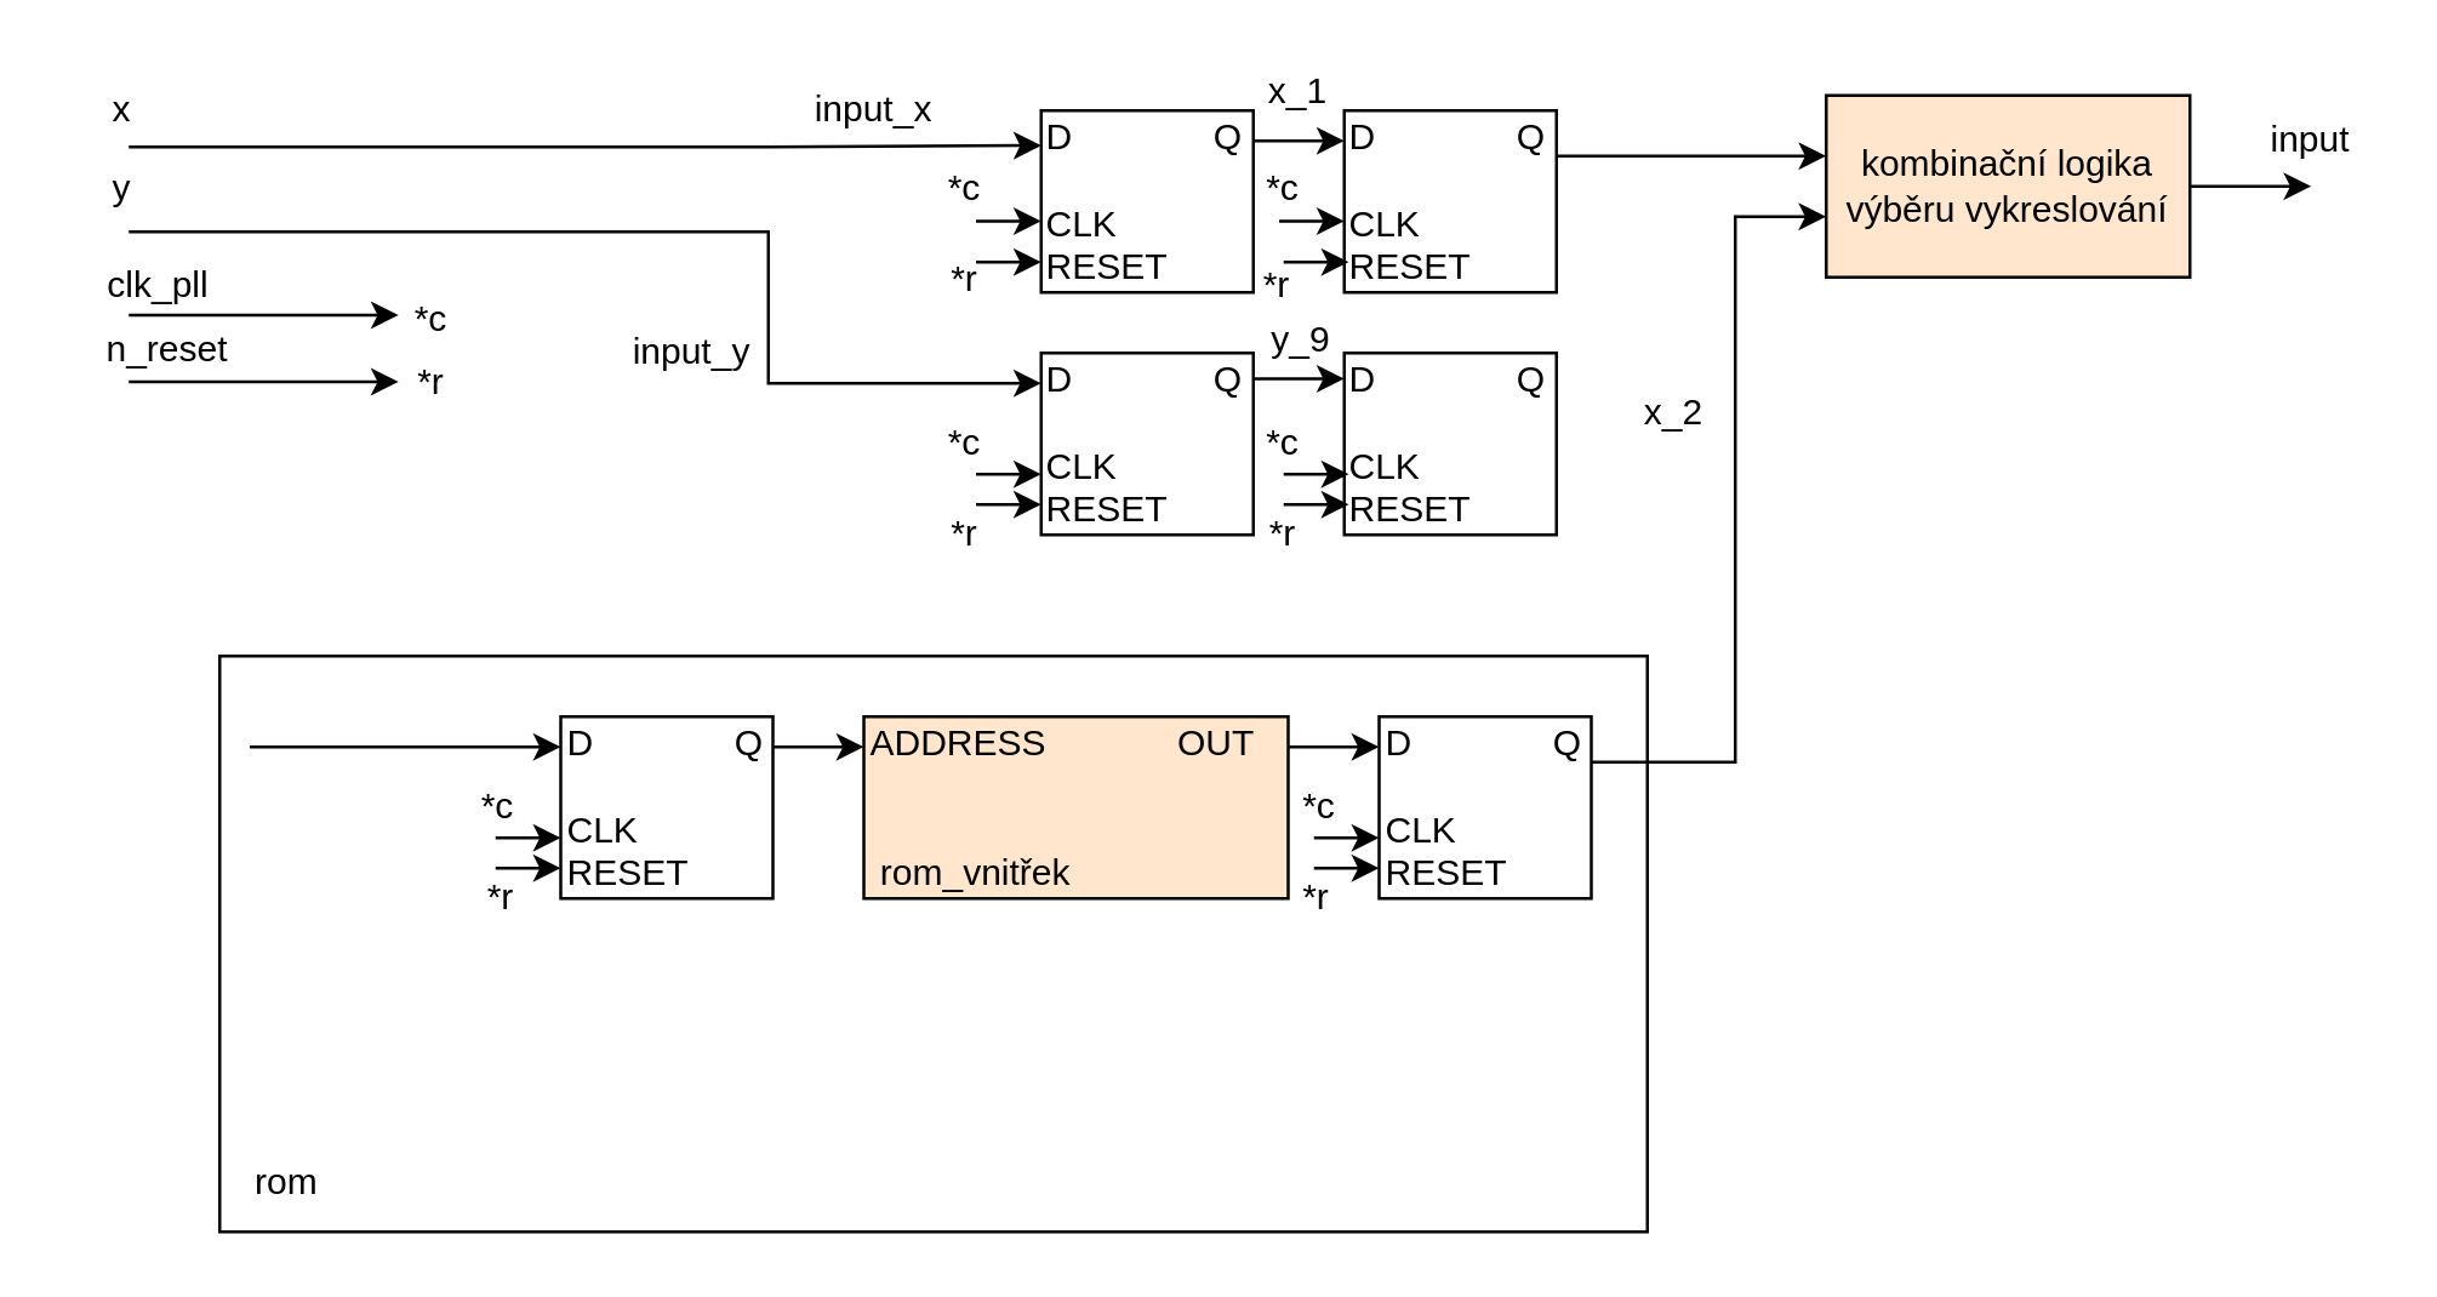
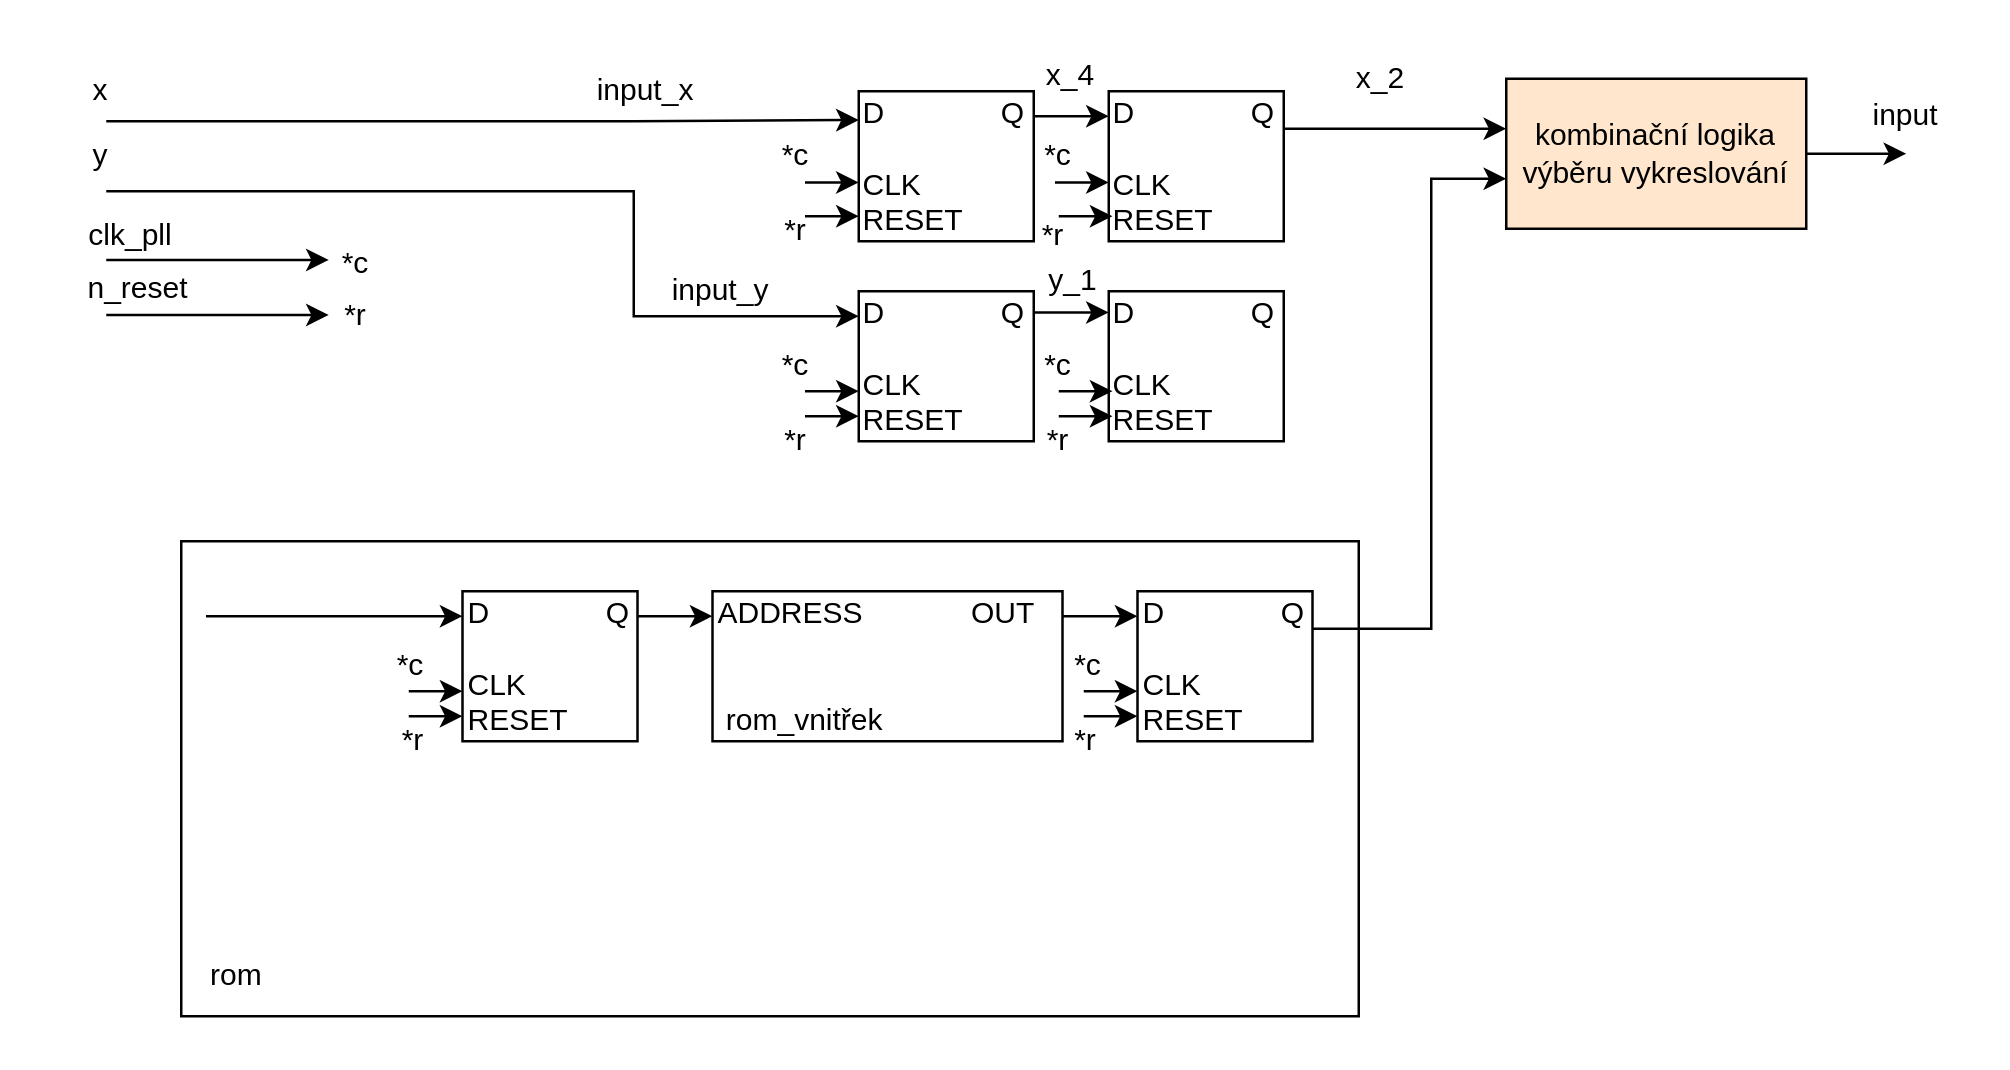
  <mxCell id="0" />
  <mxCell id="1" parent="0" />
  <mxCell id="2" value="&lt;br&gt;&lt;br&gt;&lt;br&gt;&lt;br&gt;&lt;br&gt;&lt;br&gt;&lt;br&gt;&lt;div&gt;&lt;span&gt;&lt;br&gt;&lt;/span&gt;&lt;/div&gt;&lt;div&gt;&lt;span&gt;&lt;br&gt;&lt;/span&gt;&lt;/div&gt;&lt;div&gt;&lt;span&gt;&lt;br&gt;&lt;/span&gt;&lt;/div&gt;&lt;div&gt;&lt;span&gt;&lt;br&gt;&lt;/span&gt;&lt;/div&gt;&lt;div&gt;&lt;span&gt;&amp;nbsp; &amp;nbsp;rom&lt;/span&gt;&lt;br&gt;&lt;/div&gt;" style="rounded=0;whiteSpace=wrap;html=1;align=left;" vertex="1" parent="1"><mxGeometry x="72" y="216" width="471" height="190" as="geometry" /></mxCell>
- <mxCell id="3" value="ADDRESS&amp;nbsp; &amp;nbsp; &amp;nbsp; &amp;nbsp; &amp;nbsp; &amp;nbsp; &amp;nbsp;OUT&amp;nbsp; &amp;nbsp; &amp;nbsp;&lt;br&gt;&amp;nbsp; &amp;nbsp; &amp;nbsp; &amp;nbsp; &amp;nbsp; &amp;nbsp; &amp;nbsp; &amp;nbsp; &amp;nbsp; &amp;nbsp; &amp;nbsp; &amp;nbsp; &amp;nbsp; &amp;nbsp; &amp;nbsp; &amp;nbsp; &amp;nbsp;&amp;nbsp;&lt;br&gt;&amp;nbsp;rom_vnitřek&amp;nbsp; &amp;nbsp; &amp;nbsp;" style="rounded=0;whiteSpace=wrap;html=1;align=left;fillColor=#ffe6cc;" vertex="1" parent="1"><mxGeometry x="284.5" y="236" width="140" height="60" as="geometry" /></mxCell>
+ <mxCell id="3" value="ADDRESS&amp;nbsp; &amp;nbsp; &amp;nbsp; &amp;nbsp; &amp;nbsp; &amp;nbsp; &amp;nbsp;OUT&amp;nbsp; &amp;nbsp; &amp;nbsp;&lt;br&gt;&amp;nbsp; &amp;nbsp; &amp;nbsp; &amp;nbsp; &amp;nbsp; &amp;nbsp; &amp;nbsp; &amp;nbsp; &amp;nbsp; &amp;nbsp; &amp;nbsp; &amp;nbsp; &amp;nbsp; &amp;nbsp; &amp;nbsp; &amp;nbsp; &amp;nbsp;&amp;nbsp;&lt;br&gt;&amp;nbsp;rom_vnitřek&amp;nbsp; &amp;nbsp; &amp;nbsp;" style="rounded=0;whiteSpace=wrap;html=1;align=left;" vertex="1" parent="1"><mxGeometry x="284.5" y="236" width="140" height="60" as="geometry" /></mxCell>
  <mxCell id="4" value="D&amp;nbsp; &amp;nbsp; &amp;nbsp; &amp;nbsp; &amp;nbsp; &amp;nbsp; &amp;nbsp; Q&lt;br&gt;&lt;br&gt;CLK&lt;br&gt;RESET" style="rounded=0;whiteSpace=wrap;html=1;align=left;" vertex="1" parent="1"><mxGeometry x="343" y="36" width="70" height="60" as="geometry" /></mxCell>
  <mxCell id="5" style="edgeStyle=orthogonalEdgeStyle;rounded=0;orthogonalLoop=1;jettySize=auto;html=1;exitX=1;exitY=0.25;exitDx=0;exitDy=0;" edge="1" parent="1" source="6"><mxGeometry relative="1" as="geometry"><mxPoint x="602" y="51" as="targetPoint" /><Array as="points"><mxPoint x="602" y="51" /></Array></mxGeometry></mxCell>
  <mxCell id="6" value="D&amp;nbsp; &amp;nbsp; &amp;nbsp; &amp;nbsp; &amp;nbsp; &amp;nbsp; &amp;nbsp; Q&lt;br&gt;&lt;br&gt;CLK&lt;br&gt;RESET" style="rounded=0;whiteSpace=wrap;html=1;align=left;" vertex="1" parent="1"><mxGeometry x="443" y="36" width="70" height="60" as="geometry" /></mxCell>
  <mxCell id="7" value="D&amp;nbsp; &amp;nbsp; &amp;nbsp; &amp;nbsp; &amp;nbsp; &amp;nbsp; &amp;nbsp; Q&lt;br&gt;&lt;br&gt;CLK&lt;br&gt;RESET" style="rounded=0;whiteSpace=wrap;html=1;align=left;" vertex="1" parent="1"><mxGeometry x="343" y="116" width="70" height="60" as="geometry" /></mxCell>
  <mxCell id="8" value="D&amp;nbsp; &amp;nbsp; &amp;nbsp; &amp;nbsp; &amp;nbsp; &amp;nbsp; &amp;nbsp; Q&lt;br&gt;&lt;br&gt;CLK&lt;br&gt;RESET" style="rounded=0;whiteSpace=wrap;html=1;align=left;" vertex="1" parent="1"><mxGeometry x="443" y="116" width="70" height="60" as="geometry" /></mxCell>
  <mxCell id="9" style="edgeStyle=orthogonalEdgeStyle;rounded=0;orthogonalLoop=1;jettySize=auto;html=1;" edge="1" parent="1" target="7"><mxGeometry relative="1" as="geometry"><mxPoint x="42" y="76" as="sourcePoint" /><mxPoint x="313" y="126" as="targetPoint" /><Array as="points"><mxPoint x="253" y="126" /></Array></mxGeometry></mxCell>
  <mxCell id="10" value="" style="endArrow=classic;html=1;" edge="1" parent="1"><mxGeometry width="50" height="50" relative="1" as="geometry"><mxPoint x="423" y="156" as="sourcePoint" /><mxPoint x="444.5" y="156" as="targetPoint" /></mxGeometry></mxCell>
  <mxCell id="11" value="" style="endArrow=classic;html=1;" edge="1" parent="1"><mxGeometry width="50" height="50" relative="1" as="geometry"><mxPoint x="423" y="166" as="sourcePoint" /><mxPoint x="444.5" y="166" as="targetPoint" /></mxGeometry></mxCell>
  <mxCell id="12" value="" style="endArrow=classic;html=1;" edge="1" parent="1"><mxGeometry width="50" height="50" relative="1" as="geometry"><mxPoint x="421.5" y="72.5" as="sourcePoint" /><mxPoint x="443" y="72.5" as="targetPoint" /></mxGeometry></mxCell>
  <mxCell id="13" value="" style="endArrow=classic;html=1;" edge="1" parent="1"><mxGeometry width="50" height="50" relative="1" as="geometry"><mxPoint x="321.5" y="156" as="sourcePoint" /><mxPoint x="343" y="156" as="targetPoint" /></mxGeometry></mxCell>
  <mxCell id="14" value="" style="endArrow=classic;html=1;" edge="1" parent="1"><mxGeometry width="50" height="50" relative="1" as="geometry"><mxPoint x="321.5" y="166" as="sourcePoint" /><mxPoint x="343" y="166" as="targetPoint" /></mxGeometry></mxCell>
  <mxCell id="15" value="" style="endArrow=classic;html=1;" edge="1" parent="1"><mxGeometry width="50" height="50" relative="1" as="geometry"><mxPoint x="423" y="86" as="sourcePoint" /><mxPoint x="444.5" y="86" as="targetPoint" /></mxGeometry></mxCell>
  <mxCell id="16" value="" style="endArrow=classic;html=1;" edge="1" parent="1"><mxGeometry width="50" height="50" relative="1" as="geometry"><mxPoint x="321.5" y="86" as="sourcePoint" /><mxPoint x="343" y="86" as="targetPoint" /></mxGeometry></mxCell>
  <mxCell id="17" value="" style="endArrow=classic;html=1;" edge="1" parent="1"><mxGeometry width="50" height="50" relative="1" as="geometry"><mxPoint x="321.5" y="72.5" as="sourcePoint" /><mxPoint x="343" y="72.5" as="targetPoint" /></mxGeometry></mxCell>
  <mxCell id="18" value="" style="endArrow=classic;html=1;" edge="1" parent="1"><mxGeometry width="50" height="50" relative="1" as="geometry"><mxPoint x="413" y="46" as="sourcePoint" /><mxPoint x="443" y="46" as="targetPoint" /></mxGeometry></mxCell>
  <mxCell id="19" value="" style="endArrow=classic;html=1;" edge="1" parent="1"><mxGeometry width="50" height="50" relative="1" as="geometry"><mxPoint x="413" y="124.5" as="sourcePoint" /><mxPoint x="443" y="124.5" as="targetPoint" /></mxGeometry></mxCell>
- <mxCell id="20" value="input_x" style="text;html=1;strokeColor=none;fillColor=none;align=center;verticalAlign=middle;whiteSpace=wrap;rounded=0;" vertex="1" parent="1"><mxGeometry x="268" y="26" width="40" height="20" as="geometry" /></mxCell>
- <mxCell id="21" value="x_1" style="text;html=1;strokeColor=none;fillColor=none;align=center;verticalAlign=middle;whiteSpace=wrap;rounded=0;" vertex="1" parent="1"><mxGeometry x="407.5" y="20" width="40" height="20" as="geometry" /></mxCell>
+ <mxCell id="20" value="input_x" style="text;html=1;strokeColor=none;fillColor=none;align=center;verticalAlign=middle;whiteSpace=wrap;rounded=0;" vertex="1" parent="1"><mxGeometry x="238" y="26" width="40" height="20" as="geometry" /></mxCell>
+ <mxCell id="21" value="x_4" style="text;html=1;strokeColor=none;fillColor=none;align=center;verticalAlign=middle;whiteSpace=wrap;rounded=0;" vertex="1" parent="1"><mxGeometry x="407.5" y="20" width="40" height="20" as="geometry" /></mxCell>
  <mxCell id="22" value="*c" style="text;html=1;strokeColor=none;fillColor=none;align=center;verticalAlign=middle;whiteSpace=wrap;rounded=0;" vertex="1" parent="1"><mxGeometry x="298" y="136" width="40" height="20" as="geometry" /></mxCell>
  <mxCell id="23" value="*c" style="text;html=1;strokeColor=none;fillColor=none;align=center;verticalAlign=middle;whiteSpace=wrap;rounded=0;" vertex="1" parent="1"><mxGeometry x="298" y="52" width="40" height="20" as="geometry" /></mxCell>
  <mxCell id="24" value="*c" style="text;html=1;strokeColor=none;fillColor=none;align=center;verticalAlign=middle;whiteSpace=wrap;rounded=0;" vertex="1" parent="1"><mxGeometry x="403" y="52" width="40" height="20" as="geometry" /></mxCell>
  <mxCell id="25" value="*c" style="text;html=1;strokeColor=none;fillColor=none;align=center;verticalAlign=middle;whiteSpace=wrap;rounded=0;" vertex="1" parent="1"><mxGeometry x="403" y="136" width="40" height="20" as="geometry" /></mxCell>
  <mxCell id="26" value="*r" style="text;html=1;strokeColor=none;fillColor=none;align=center;verticalAlign=middle;whiteSpace=wrap;rounded=0;" vertex="1" parent="1"><mxGeometry x="298" y="166" width="40" height="20" as="geometry" /></mxCell>
  <mxCell id="27" value="*r" style="text;html=1;strokeColor=none;fillColor=none;align=center;verticalAlign=middle;whiteSpace=wrap;rounded=0;" vertex="1" parent="1"><mxGeometry x="298" y="82" width="40" height="20" as="geometry" /></mxCell>
  <mxCell id="28" value="*r" style="text;html=1;strokeColor=none;fillColor=none;align=center;verticalAlign=middle;whiteSpace=wrap;rounded=0;" vertex="1" parent="1"><mxGeometry x="403" y="166" width="40" height="20" as="geometry" /></mxCell>
  <mxCell id="29" value="*r" style="text;html=1;strokeColor=none;fillColor=none;align=center;verticalAlign=middle;whiteSpace=wrap;rounded=0;" vertex="1" parent="1"><mxGeometry x="400.5" y="84" width="40" height="20" as="geometry" /></mxCell>
  <mxCell id="30" style="edgeStyle=orthogonalEdgeStyle;rounded=0;orthogonalLoop=1;jettySize=auto;html=1;" edge="1" parent="1"><mxGeometry relative="1" as="geometry"><mxPoint x="42" y="48" as="sourcePoint" /><mxPoint x="343" y="47.5" as="targetPoint" /><Array as="points"><mxPoint x="253" y="47.5" /></Array></mxGeometry></mxCell>
  <mxCell id="31" value="D&amp;nbsp; &amp;nbsp; &amp;nbsp; &amp;nbsp; &amp;nbsp; &amp;nbsp; &amp;nbsp; Q&lt;br&gt;&lt;br&gt;CLK&lt;br&gt;RESET" style="rounded=0;whiteSpace=wrap;html=1;align=left;" vertex="1" parent="1"><mxGeometry x="184.5" y="236" width="70" height="60" as="geometry" /></mxCell>
  <mxCell id="32" style="edgeStyle=orthogonalEdgeStyle;rounded=0;orthogonalLoop=1;jettySize=auto;html=1;exitX=1;exitY=0.25;exitDx=0;exitDy=0;" edge="1" parent="1" source="33"><mxGeometry relative="1" as="geometry"><mxPoint x="602" y="71" as="targetPoint" /><Array as="points"><mxPoint x="572" y="251" /><mxPoint x="572" y="71" /></Array></mxGeometry></mxCell>
  <mxCell id="33" value="D&amp;nbsp; &amp;nbsp; &amp;nbsp; &amp;nbsp; &amp;nbsp; &amp;nbsp; &amp;nbsp; Q&lt;br&gt;&lt;br&gt;CLK&lt;br&gt;RESET" style="rounded=0;whiteSpace=wrap;html=1;align=left;" vertex="1" parent="1"><mxGeometry x="454.5" y="236" width="70" height="60" as="geometry" /></mxCell>
  <mxCell id="34" value="" style="endArrow=classic;html=1;" edge="1" parent="1"><mxGeometry width="50" height="50" relative="1" as="geometry"><mxPoint x="254.5" y="246" as="sourcePoint" /><mxPoint x="284.5" y="246" as="targetPoint" /></mxGeometry></mxCell>
  <mxCell id="35" value="" style="endArrow=classic;html=1;" edge="1" parent="1"><mxGeometry width="50" height="50" relative="1" as="geometry"><mxPoint x="424.5" y="246" as="sourcePoint" /><mxPoint x="454.5" y="246" as="targetPoint" /></mxGeometry></mxCell>
  <mxCell id="36" style="edgeStyle=orthogonalEdgeStyle;rounded=0;orthogonalLoop=1;jettySize=auto;html=1;exitX=1;exitY=0.5;exitDx=0;exitDy=0;" edge="1" parent="1" source="37"><mxGeometry relative="1" as="geometry"><mxPoint x="762" y="61" as="targetPoint" /></mxGeometry></mxCell>
  <mxCell id="37" value="kombinační logika výběru vykreslování" style="rounded=0;whiteSpace=wrap;html=1;fillColor=#ffe6cc;" vertex="1" parent="1"><mxGeometry x="602" y="31" width="120" height="60" as="geometry" /></mxCell>
  <mxCell id="38" value="" style="endArrow=classic;html=1;" edge="1" parent="1"><mxGeometry width="50" height="50" relative="1" as="geometry"><mxPoint x="163" y="276" as="sourcePoint" /><mxPoint x="184.5" y="276" as="targetPoint" /></mxGeometry></mxCell>
  <mxCell id="39" value="" style="endArrow=classic;html=1;" edge="1" parent="1"><mxGeometry width="50" height="50" relative="1" as="geometry"><mxPoint x="163" y="286" as="sourcePoint" /><mxPoint x="184.5" y="286" as="targetPoint" /></mxGeometry></mxCell>
  <mxCell id="40" value="*c" style="text;html=1;strokeColor=none;fillColor=none;align=center;verticalAlign=middle;whiteSpace=wrap;rounded=0;" vertex="1" parent="1"><mxGeometry x="143.5" y="256" width="40" height="20" as="geometry" /></mxCell>
  <mxCell id="41" value="*r" style="text;html=1;strokeColor=none;fillColor=none;align=center;verticalAlign=middle;whiteSpace=wrap;rounded=0;" vertex="1" parent="1"><mxGeometry x="144.5" y="286" width="40" height="20" as="geometry" /></mxCell>
  <mxCell id="42" value="" style="endArrow=classic;html=1;" edge="1" parent="1"><mxGeometry width="50" height="50" relative="1" as="geometry"><mxPoint x="433" y="276" as="sourcePoint" /><mxPoint x="454.5" y="276" as="targetPoint" /></mxGeometry></mxCell>
  <mxCell id="43" value="" style="endArrow=classic;html=1;" edge="1" parent="1"><mxGeometry width="50" height="50" relative="1" as="geometry"><mxPoint x="433" y="286" as="sourcePoint" /><mxPoint x="454.5" y="286" as="targetPoint" /></mxGeometry></mxCell>
  <mxCell id="44" value="*c" style="text;html=1;strokeColor=none;fillColor=none;align=center;verticalAlign=middle;whiteSpace=wrap;rounded=0;" vertex="1" parent="1"><mxGeometry x="414.5" y="256" width="40" height="20" as="geometry" /></mxCell>
  <mxCell id="45" value="*r" style="text;html=1;strokeColor=none;fillColor=none;align=center;verticalAlign=middle;whiteSpace=wrap;rounded=0;" vertex="1" parent="1"><mxGeometry x="413.5" y="286" width="40" height="20" as="geometry" /></mxCell>
- <mxCell id="46" value="x_2" style="text;html=1;strokeColor=none;fillColor=none;align=center;verticalAlign=middle;whiteSpace=wrap;rounded=0;" vertex="1" parent="1"><mxGeometry x="532" y="126" width="40" height="20" as="geometry" /></mxCell>
- <mxCell id="47" value="y_9" style="text;html=1;strokeColor=none;fillColor=none;align=center;verticalAlign=middle;whiteSpace=wrap;rounded=0;" vertex="1" parent="1"><mxGeometry x="409" y="102" width="40" height="20" as="geometry" /></mxCell>
- <mxCell id="48" value="input_y" style="text;html=1;strokeColor=none;fillColor=none;align=center;verticalAlign=middle;whiteSpace=wrap;rounded=0;" vertex="1" parent="1"><mxGeometry x="208" y="106" width="40" height="20" as="geometry" /></mxCell>
+ <mxCell id="46" value="x_2" style="text;html=1;strokeColor=none;fillColor=none;align=center;verticalAlign=middle;whiteSpace=wrap;rounded=0;" vertex="1" parent="1"><mxGeometry x="532" y="21" width="40" height="20" as="geometry" /></mxCell>
+ <mxCell id="47" value="y_1" style="text;html=1;strokeColor=none;fillColor=none;align=center;verticalAlign=middle;whiteSpace=wrap;rounded=0;" vertex="1" parent="1"><mxGeometry x="409" y="102" width="40" height="20" as="geometry" /></mxCell>
+ <mxCell id="48" value="input_y" style="text;html=1;strokeColor=none;fillColor=none;align=center;verticalAlign=middle;whiteSpace=wrap;rounded=0;" vertex="1" parent="1"><mxGeometry x="268" y="106" width="40" height="20" as="geometry" /></mxCell>
  <mxCell id="49" style="edgeStyle=orthogonalEdgeStyle;rounded=0;orthogonalLoop=1;jettySize=auto;html=1;exitX=1;exitY=0.25;exitDx=0;exitDy=0;" edge="1" parent="1"><mxGeometry relative="1" as="geometry"><mxPoint x="42" y="103.5" as="sourcePoint" /><mxPoint x="131" y="103.5" as="targetPoint" /><Array as="points"><mxPoint x="131" y="103.5" /></Array></mxGeometry></mxCell>
  <mxCell id="50" style="edgeStyle=orthogonalEdgeStyle;rounded=0;orthogonalLoop=1;jettySize=auto;html=1;exitX=1;exitY=0.25;exitDx=0;exitDy=0;" edge="1" parent="1"><mxGeometry relative="1" as="geometry"><mxPoint x="42" y="125.5" as="sourcePoint" /><mxPoint x="131" y="125.5" as="targetPoint" /><Array as="points"><mxPoint x="131" y="125" /></Array></mxGeometry></mxCell>
  <mxCell id="51" value="*c" style="text;html=1;strokeColor=none;fillColor=none;align=center;verticalAlign=middle;whiteSpace=wrap;rounded=0;" vertex="1" parent="1"><mxGeometry x="122" y="95" width="40" height="20" as="geometry" /></mxCell>
  <mxCell id="52" value="*r" style="text;html=1;strokeColor=none;fillColor=none;align=center;verticalAlign=middle;whiteSpace=wrap;rounded=0;" vertex="1" parent="1"><mxGeometry x="122" y="116" width="40" height="20" as="geometry" /></mxCell>
  <mxCell id="53" value="clk_pll" style="text;html=1;strokeColor=none;fillColor=none;align=center;verticalAlign=middle;whiteSpace=wrap;rounded=0;" vertex="1" parent="1"><mxGeometry x="32" y="84" width="40" height="20" as="geometry" /></mxCell>
  <mxCell id="54" value="n_reset" style="text;html=1;strokeColor=none;fillColor=none;align=center;verticalAlign=middle;whiteSpace=wrap;rounded=0;" vertex="1" parent="1"><mxGeometry x="35" y="105" width="40" height="20" as="geometry" /></mxCell>
  <mxCell id="55" value="y" style="text;html=1;strokeColor=none;fillColor=none;align=center;verticalAlign=middle;whiteSpace=wrap;rounded=0;" vertex="1" parent="1"><mxGeometry x="20" y="52" width="40" height="20" as="geometry" /></mxCell>
  <mxCell id="56" value="x" style="text;html=1;strokeColor=none;fillColor=none;align=center;verticalAlign=middle;whiteSpace=wrap;rounded=0;" vertex="1" parent="1"><mxGeometry x="20" y="26" width="40" height="20" as="geometry" /></mxCell>
  <mxCell id="57" value="input" style="text;html=1;strokeColor=none;fillColor=none;align=center;verticalAlign=middle;whiteSpace=wrap;rounded=0;" vertex="1" parent="1"><mxGeometry x="742" y="36" width="40" height="20" as="geometry" /></mxCell>
  <mxCell id="58" value="" style="endArrow=classic;html=1;exitX=0.021;exitY=0.158;exitDx=0;exitDy=0;exitPerimeter=0;" edge="1" parent="1" source="2"><mxGeometry width="50" height="50" relative="1" as="geometry"><mxPoint x="154.5" y="246" as="sourcePoint" /><mxPoint x="184.5" y="246" as="targetPoint" /></mxGeometry></mxCell>
